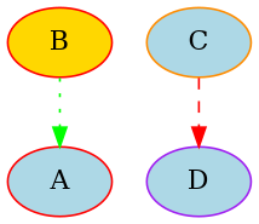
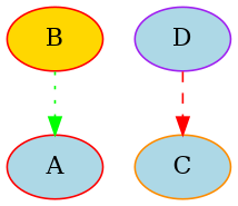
  digraph {
    rankdir=TB
    node [color=red fillcolor=lightblue style=filled]
    B [fillcolor=gold]
    A
    C [color=darkorange]
    D [color=purple]
    B -> A [color=green style=dotted]
-   C -> D [color=red style=dashed]
+   D -> C [color=red style=dashed]
  }
